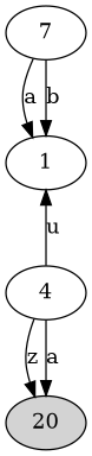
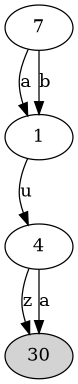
  digraph {
    fontname="DejaVu Serif"
    node [fontname="DejaVu Serif"]
    edge [fontname="DejaVu Serif"]
    n1 [label=7]
    1
    4
-   30 [style=filled label=20]
+   30 [style=filled]
    n1 -> 1 [label=a]
    n1 -> 1 [label=b]
-   4 -> 1 [label=u]
+   1 -> 4 [label=u]
    4 -> 30 [label=z]
    4 -> 30 [label=a]
  }
